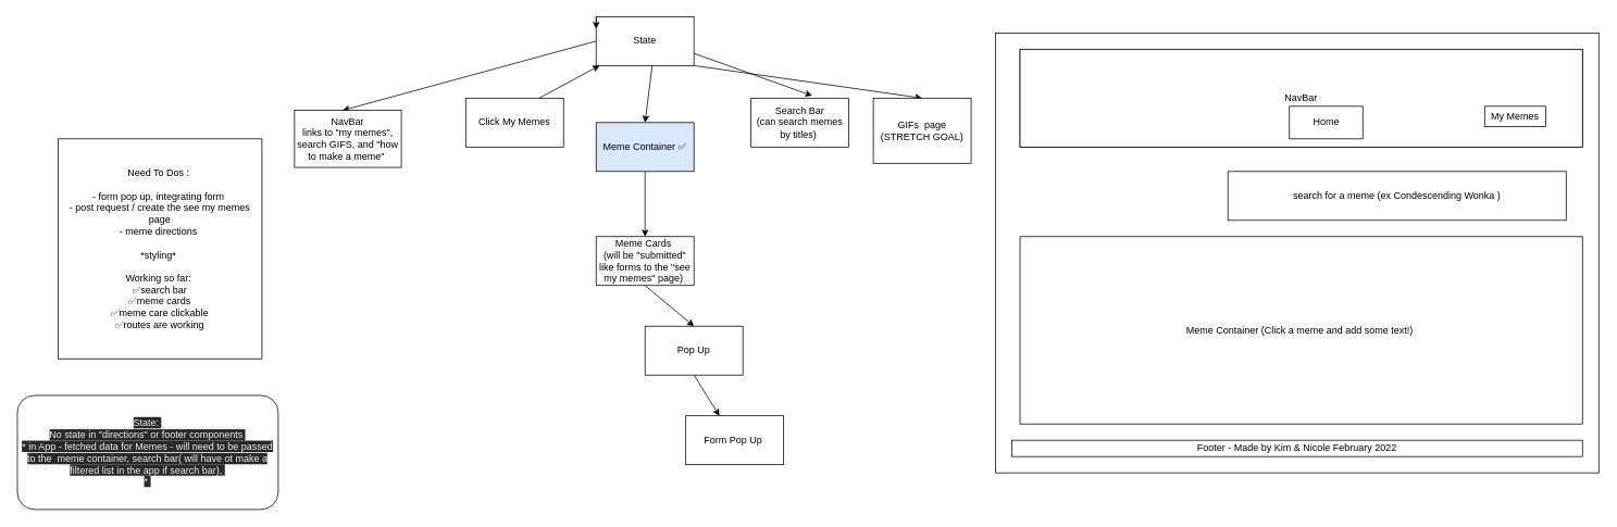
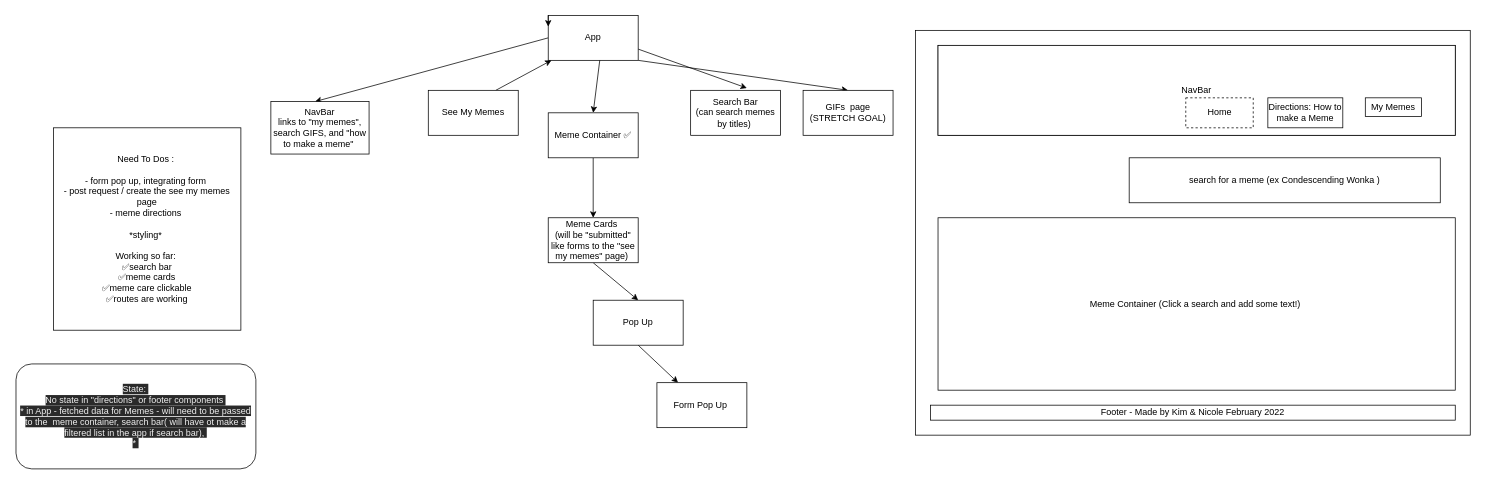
  <mxCell id="0" />
  <mxCell id="1" parent="0" />
  <mxCell id="2" value="" style="rounded=0;whiteSpace=wrap;html=1;" parent="1" vertex="1"><mxGeometry x="1220" y="40" width="740" height="540" as="geometry" /></mxCell>
  <mxCell id="3" value="" style="rounded=0;whiteSpace=wrap;html=1;" parent="1" vertex="1"><mxGeometry x="1250" y="60" width="690" height="120" as="geometry" /></mxCell>
  <mxCell id="4" value="NavBar" style="rounded=0;whiteSpace=wrap;html=1;" parent="1" vertex="1"><mxGeometry x="1250" y="60" width="690" height="120" as="geometry" /></mxCell>
  <mxCell id="5" value="My Memes" style="rounded=0;whiteSpace=wrap;html=1;" parent="1" vertex="1"><mxGeometry x="1820" y="130" width="75" height="25" as="geometry" /></mxCell>
  <mxCell id="6" value="search for a meme (ex Condescending Wonka )" style="rounded=0;whiteSpace=wrap;html=1;" parent="1" vertex="1"><mxGeometry x="1505" y="210" width="415" height="60" as="geometry" /></mxCell>
- <mxCell id="7" value="Meme Container (Click a meme and add some text!)&amp;nbsp;" style="rounded=0;whiteSpace=wrap;html=1;" parent="1" vertex="1"><mxGeometry x="1250" y="290" width="690" height="230" as="geometry" /></mxCell>
+ <mxCell id="7" value="Meme Container (Click a search and add some text!)&amp;nbsp;" style="rounded=0;whiteSpace=wrap;html=1;" parent="1" vertex="1"><mxGeometry x="1250" y="290" width="690" height="230" as="geometry" /></mxCell>
  <mxCell id="8" style="edgeStyle=none;html=1;entryX=0.45;entryY=0;entryDx=0;entryDy=0;entryPerimeter=0;exitX=0;exitY=0.5;exitDx=0;exitDy=0;" parent="1" target="13" edge="1" source="12"><mxGeometry relative="1" as="geometry"><mxPoint x="720" y="35" as="sourcePoint" /></mxGeometry></mxCell>
  <mxCell id="9" style="edgeStyle=none;html=1;entryX=0.5;entryY=0;entryDx=0;entryDy=0;" parent="1" target="15" edge="1"><mxGeometry relative="1" as="geometry"><mxPoint x="800" y="70" as="sourcePoint" /></mxGeometry></mxCell>
  <mxCell id="10" style="edgeStyle=none;html=1;entryX=0.625;entryY=-0.05;entryDx=0;entryDy=0;entryPerimeter=0;exitX=1;exitY=0.75;exitDx=0;exitDy=0;" parent="1" source="12" target="16" edge="1"><mxGeometry relative="1" as="geometry"><mxPoint x="860" y="100" as="sourcePoint" /></mxGeometry></mxCell>
  <mxCell id="11" style="edgeStyle=none;html=1;exitX=1;exitY=1;exitDx=0;exitDy=0;entryX=0.5;entryY=0;entryDx=0;entryDy=0;" parent="1" source="12" target="23" edge="1"><mxGeometry relative="1" as="geometry" /></mxCell>
- <mxCell id="12" value="State" style="rounded=0;whiteSpace=wrap;html=1;" parent="1" vertex="1"><mxGeometry x="730" y="20" width="120" height="60" as="geometry" /></mxCell>
+ <mxCell id="12" value="App" style="rounded=0;whiteSpace=wrap;html=1;" parent="1" vertex="1"><mxGeometry x="730" y="20" width="120" height="60" as="geometry" /></mxCell>
  <mxCell id="13" value="NavBar&lt;br&gt;links to &quot;my memes&quot;, search GIFS, and &quot;how to make a meme&quot;&amp;nbsp;" style="rounded=0;whiteSpace=wrap;html=1;" parent="1" vertex="1"><mxGeometry x="360" y="135" width="131" height="70" as="geometry" /></mxCell>
  <mxCell id="14" style="edgeStyle=none;html=1;entryX=0.5;entryY=0;entryDx=0;entryDy=0;" parent="1" source="15" target="18" edge="1"><mxGeometry relative="1" as="geometry" /></mxCell>
- <mxCell id="15" value="Meme Container ✅" style="rounded=0;whiteSpace=wrap;html=1;fillColor=#dae8fc;" parent="1" vertex="1"><mxGeometry x="730" y="150" width="120" height="60" as="geometry" /></mxCell>
+ <mxCell id="15" value="Meme Container ✅" style="rounded=0;whiteSpace=wrap;html=1;" parent="1" vertex="1"><mxGeometry x="730" y="150" width="120" height="60" as="geometry" /></mxCell>
  <mxCell id="16" value="Search Bar&lt;br&gt;(can search memes by titles)&amp;nbsp;" style="rounded=0;whiteSpace=wrap;html=1;" parent="1" vertex="1"><mxGeometry x="920" y="120" width="120" height="60" as="geometry" /></mxCell>
  <mxCell id="17" style="edgeStyle=none;html=1;exitX=0.5;exitY=1;exitDx=0;exitDy=0;entryX=0.5;entryY=0;entryDx=0;entryDy=0;" parent="1" source="18" target="27" edge="1"><mxGeometry relative="1" as="geometry" /></mxCell>
  <mxCell id="18" value="Meme Cards&amp;nbsp;&lt;br&gt;(will be &quot;submitted&quot; like forms to the &quot;see my memes&quot; page)&amp;nbsp;" style="rounded=0;whiteSpace=wrap;html=1;" parent="1" vertex="1"><mxGeometry x="730" y="290" width="120" height="60" as="geometry" /></mxCell>
  <mxCell id="19" style="edgeStyle=none;html=1;exitX=0;exitY=0;exitDx=0;exitDy=0;entryX=0;entryY=0.25;entryDx=0;entryDy=0;" parent="1" source="12" target="12" edge="1"><mxGeometry relative="1" as="geometry" /></mxCell>
+ <mxCell id="20" value="Directions: How to make a Meme" style="rounded=0;whiteSpace=wrap;html=1;" parent="1" vertex="1"><mxGeometry x="1690" y="130" width="100" height="40" as="geometry" /></mxCell>
  <mxCell id="21" value="Footer - Made by Kim &amp;amp; Nicole February 2022" style="rounded=0;whiteSpace=wrap;html=1;" parent="1" vertex="1"><mxGeometry x="1240" y="540" width="700" height="20" as="geometry" /></mxCell>
  <mxCell id="22" value="&lt;span style=&quot;color: rgb(240 , 240 , 240) ; font-family: &amp;#34;helvetica&amp;#34; ; font-size: 12px ; font-style: normal ; font-weight: 400 ; letter-spacing: normal ; text-align: center ; text-indent: 0px ; text-transform: none ; word-spacing: 0px ; background-color: rgb(42 , 42 , 42) ; display: inline ; float: none&quot;&gt;State:&amp;nbsp;&lt;/span&gt;&lt;br style=&quot;color: rgb(240 , 240 , 240) ; font-family: &amp;#34;helvetica&amp;#34; ; font-size: 12px ; font-style: normal ; font-weight: 400 ; letter-spacing: normal ; text-align: center ; text-indent: 0px ; text-transform: none ; word-spacing: 0px ; background-color: rgb(42 , 42 , 42)&quot;&gt;&lt;span style=&quot;color: rgb(240 , 240 , 240) ; font-family: &amp;#34;helvetica&amp;#34; ; font-size: 12px ; font-style: normal ; font-weight: 400 ; letter-spacing: normal ; text-align: center ; text-indent: 0px ; text-transform: none ; word-spacing: 0px ; background-color: rgb(42 , 42 , 42) ; display: inline ; float: none&quot;&gt;No state in &quot;directions&quot; or footer components&amp;nbsp;&lt;/span&gt;&lt;br style=&quot;color: rgb(240 , 240 , 240) ; font-family: &amp;#34;helvetica&amp;#34; ; font-size: 12px ; font-style: normal ; font-weight: 400 ; letter-spacing: normal ; text-align: center ; text-indent: 0px ; text-transform: none ; word-spacing: 0px ; background-color: rgb(42 , 42 , 42)&quot;&gt;&lt;span style=&quot;color: rgb(240 , 240 , 240) ; font-family: &amp;#34;helvetica&amp;#34; ; font-size: 12px ; font-style: normal ; font-weight: 400 ; letter-spacing: normal ; text-align: center ; text-indent: 0px ; text-transform: none ; word-spacing: 0px ; background-color: rgb(42 , 42 , 42) ; display: inline ; float: none&quot;&gt;* in App - fetched data for Memes - will need to be passed to the&amp;nbsp; meme container, search bar( will have ot make a filtered list in the app if search bar),&amp;nbsp;&lt;/span&gt;&lt;br style=&quot;color: rgb(240 , 240 , 240) ; font-family: &amp;#34;helvetica&amp;#34; ; font-size: 12px ; font-style: normal ; font-weight: 400 ; letter-spacing: normal ; text-align: center ; text-indent: 0px ; text-transform: none ; word-spacing: 0px ; background-color: rgb(42 , 42 , 42)&quot;&gt;&lt;span style=&quot;color: rgb(240 , 240 , 240) ; font-family: &amp;#34;helvetica&amp;#34; ; font-size: 12px ; font-style: normal ; font-weight: 400 ; letter-spacing: normal ; text-align: center ; text-indent: 0px ; text-transform: none ; word-spacing: 0px ; background-color: rgb(42 , 42 , 42) ; display: inline ; float: none&quot;&gt;*&amp;nbsp;&lt;/span&gt;" style="rounded=1;whiteSpace=wrap;html=1;" parent="1" vertex="1"><mxGeometry x="20" y="485" width="320" height="140" as="geometry" /></mxCell>
- <mxCell id="23" value="GIFs&amp;nbsp; page (STRETCH GOAL)" style="rounded=0;whiteSpace=wrap;html=1;" parent="1" vertex="1"><mxGeometry x="1070" y="120" width="120" height="80" as="geometry" /></mxCell>
- <mxCell id="24" value="Home" style="rounded=0;whiteSpace=wrap;html=1;" parent="1" vertex="1"><mxGeometry x="1580.5" y="130" width="90" height="40" as="geometry" /></mxCell>
+ <mxCell id="23" value="GIFs&amp;nbsp; page (STRETCH GOAL)" style="rounded=0;whiteSpace=wrap;html=1;" parent="1" vertex="1"><mxGeometry x="1070" y="120" width="120" height="60" as="geometry" /></mxCell>
+ <mxCell id="24" value="Home" style="rounded=0;whiteSpace=wrap;html=1;dashed=1;" parent="1" vertex="1"><mxGeometry x="1580.5" y="130" width="90" height="40" as="geometry" /></mxCell>
  <mxCell id="25" value="Need To Dos :&amp;nbsp;&lt;br&gt;&lt;br&gt;- form pop up, integrating form&amp;nbsp;&lt;br&gt;- post request / create the see my memes page&lt;br&gt;- meme directions&amp;nbsp;&lt;br&gt;&lt;br&gt;*styling*&amp;nbsp;&lt;br&gt;&lt;br&gt;Working so far:&amp;nbsp;&lt;br&gt;✅search bar&lt;br&gt;✅meme cards&lt;br&gt;✅meme care clickable&lt;br&gt;✅routes are working&lt;br&gt;" style="rounded=0;whiteSpace=wrap;html=1;" parent="1" vertex="1"><mxGeometry x="70" y="170" width="250" height="270" as="geometry" /></mxCell>
  <mxCell id="26" style="edgeStyle=none;html=1;exitX=0.5;exitY=1;exitDx=0;exitDy=0;" parent="1" source="27" target="28" edge="1"><mxGeometry relative="1" as="geometry" /></mxCell>
  <mxCell id="27" value="Pop Up" style="rounded=0;whiteSpace=wrap;html=1;" parent="1" vertex="1"><mxGeometry x="790" y="400" width="120" height="60" as="geometry" /></mxCell>
- <mxCell id="28" value="Form Pop Up&amp;nbsp;" style="rounded=0;whiteSpace=wrap;html=1;" parent="1" vertex="1"><mxGeometry x="840" y="510" width="120" height="60" as="geometry" /></mxCell>
+ <mxCell id="28" value="Form Pop Up&amp;nbsp;" style="rounded=0;whiteSpace=wrap;html=1;" parent="1" vertex="1"><mxGeometry x="875" y="510" width="120" height="60" as="geometry" /></mxCell>
  <mxCell id="29" style="edgeStyle=none;html=1;exitX=0.75;exitY=0;exitDx=0;exitDy=0;" edge="1" parent="1" source="30" target="12"><mxGeometry relative="1" as="geometry" /></mxCell>
- <mxCell id="30" value="Click My Memes" style="rounded=0;whiteSpace=wrap;html=1;" vertex="1" parent="1"><mxGeometry x="570" y="120" width="120" height="60" as="geometry" /></mxCell>
+ <mxCell id="30" value="See My Memes" style="rounded=0;whiteSpace=wrap;html=1;" vertex="1" parent="1"><mxGeometry x="570" y="120" width="120" height="60" as="geometry" /></mxCell>
